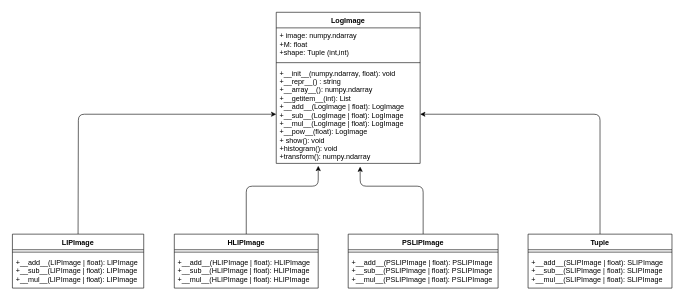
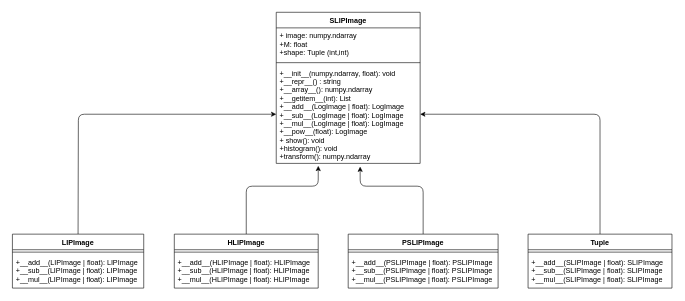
  <mxCell id="0" />
  <mxCell id="1" parent="0" />
- <mxCell id="2" value="LogImage" style="swimlane;fontStyle=1;align=center;verticalAlign=top;childLayout=stackLayout;horizontal=1;startSize=26;horizontalStack=0;resizeParent=1;resizeParentMax=0;resizeLast=0;collapsible=1;marginBottom=0;" parent="1" vertex="1"><mxGeometry x="460" y="20" width="240" height="252" as="geometry" /></mxCell>
+ <mxCell id="2" value="SLIPImage" style="swimlane;fontStyle=1;align=center;verticalAlign=top;childLayout=stackLayout;horizontal=1;startSize=26;horizontalStack=0;resizeParent=1;resizeParentMax=0;resizeLast=0;collapsible=1;marginBottom=0;" parent="1" vertex="1"><mxGeometry x="460" y="20" width="240" height="252" as="geometry" /></mxCell>
  <mxCell id="3" value="+ image: numpy.ndarray&#10;+M: float&#10;+shape: Tuple (int,int)" style="text;strokeColor=none;fillColor=none;align=left;verticalAlign=top;spacingLeft=4;spacingRight=4;overflow=hidden;rotatable=0;points=[[0,0.5],[1,0.5]];portConstraint=eastwest;" parent="2" vertex="1"><mxGeometry y="26" width="240" height="54" as="geometry" /></mxCell>
  <mxCell id="4" value="" style="line;strokeWidth=1;fillColor=none;align=left;verticalAlign=middle;spacingTop=-1;spacingLeft=3;spacingRight=3;rotatable=0;labelPosition=right;points=[];portConstraint=eastwest;" parent="2" vertex="1"><mxGeometry y="80" width="240" height="8" as="geometry" /></mxCell>
  <mxCell id="5" value="+__init__(numpy.ndarray, float): void&#10;+__repr__() : string&#10;+__array__(): numpy.ndarray&#10;+__getitem__(int): List&#10;+__add__(LogImage | float): LogImage&#10;+__sub__(LogImage | float): LogImage&#10;+__mul__(LogImage | float): LogImage&#10;+__pow__(float): LogImage&#10;+ show(): void&#10;+histogram(): void&#10;+transform(): numpy.ndarray&#10;" style="text;strokeColor=none;fillColor=none;align=left;verticalAlign=top;spacingLeft=4;spacingRight=4;overflow=hidden;rotatable=0;points=[[0,0.5],[1,0.5]];portConstraint=eastwest;" parent="2" vertex="1"><mxGeometry y="88" width="240" height="164" as="geometry" /></mxCell>
  <mxCell id="6" style="edgeStyle=none;html=1;exitX=0.5;exitY=0;exitDx=0;exitDy=0;entryX=0;entryY=0.5;entryDx=0;entryDy=0;" parent="1" source="7" target="5" edge="1"><mxGeometry relative="1" as="geometry"><Array as="points"><mxPoint x="130" y="190" /></Array><mxPoint x="450" y="230" as="targetPoint" /></mxGeometry></mxCell>
  <mxCell id="7" value="LIPImage" style="swimlane;fontStyle=1;align=center;verticalAlign=top;childLayout=stackLayout;horizontal=1;startSize=26;horizontalStack=0;resizeParent=1;resizeParentMax=0;resizeLast=0;collapsible=1;marginBottom=0;" parent="1" vertex="1"><mxGeometry x="20" y="390" width="219" height="90" as="geometry" /></mxCell>
  <mxCell id="8" value="" style="line;strokeWidth=1;fillColor=none;align=left;verticalAlign=middle;spacingTop=-1;spacingLeft=3;spacingRight=3;rotatable=0;labelPosition=right;points=[];portConstraint=eastwest;" parent="7" vertex="1"><mxGeometry y="26" width="219" height="8" as="geometry" /></mxCell>
  <mxCell id="9" value="+__add__(LIPImage | float): LIPImage&#10;+__sub__(LIPImage | float): LIPImage&#10;+__mul__(LIPImage | float): LIPImage" style="text;strokeColor=none;fillColor=none;align=left;verticalAlign=top;spacingLeft=4;spacingRight=4;overflow=hidden;rotatable=0;points=[[0,0.5],[1,0.5]];portConstraint=eastwest;" parent="7" vertex="1"><mxGeometry y="34" width="219" height="56" as="geometry" /></mxCell>
  <mxCell id="10" style="edgeStyle=none;html=1;exitX=0.5;exitY=0;exitDx=0;exitDy=0;entryX=0.292;entryY=1.025;entryDx=0;entryDy=0;entryPerimeter=0;" parent="1" source="11" target="5" edge="1"><mxGeometry relative="1" as="geometry"><Array as="points"><mxPoint x="410" y="310" /><mxPoint x="530" y="310" /></Array></mxGeometry></mxCell>
  <mxCell id="11" value="HLIPImage" style="swimlane;fontStyle=1;align=center;verticalAlign=top;childLayout=stackLayout;horizontal=1;startSize=26;horizontalStack=0;resizeParent=1;resizeParentMax=0;resizeLast=0;collapsible=1;marginBottom=0;" parent="1" vertex="1"><mxGeometry x="290" y="390" width="240" height="90" as="geometry" /></mxCell>
  <mxCell id="12" value="" style="line;strokeWidth=1;fillColor=none;align=left;verticalAlign=middle;spacingTop=-1;spacingLeft=3;spacingRight=3;rotatable=0;labelPosition=right;points=[];portConstraint=eastwest;" parent="11" vertex="1"><mxGeometry y="26" width="240" height="8" as="geometry" /></mxCell>
  <mxCell id="13" value="+__add__(HLIPImage | float): HLIPImage&#10;+__sub__(HLIPImage | float): HLIPImage&#10;+__mul__(HLIPImage | float): HLIPImage" style="text;strokeColor=none;fillColor=none;align=left;verticalAlign=top;spacingLeft=4;spacingRight=4;overflow=hidden;rotatable=0;points=[[0,0.5],[1,0.5]];portConstraint=eastwest;" parent="11" vertex="1"><mxGeometry y="34" width="240" height="56" as="geometry" /></mxCell>
  <mxCell id="14" style="edgeStyle=none;html=1;exitX=0.5;exitY=0;exitDx=0;exitDy=0;entryX=0.583;entryY=1.033;entryDx=0;entryDy=0;entryPerimeter=0;" parent="1" source="15" target="5" edge="1"><mxGeometry relative="1" as="geometry"><Array as="points"><mxPoint x="705" y="310" /><mxPoint x="600" y="310" /></Array></mxGeometry></mxCell>
  <mxCell id="15" value="PSLIPImage" style="swimlane;fontStyle=1;align=center;verticalAlign=top;childLayout=stackLayout;horizontal=1;startSize=26;horizontalStack=0;resizeParent=1;resizeParentMax=0;resizeLast=0;collapsible=1;marginBottom=0;" parent="1" vertex="1"><mxGeometry x="580" y="390" width="250" height="90" as="geometry" /></mxCell>
  <mxCell id="16" value="" style="line;strokeWidth=1;fillColor=none;align=left;verticalAlign=middle;spacingTop=-1;spacingLeft=3;spacingRight=3;rotatable=0;labelPosition=right;points=[];portConstraint=eastwest;" parent="15" vertex="1"><mxGeometry y="26" width="250" height="8" as="geometry" /></mxCell>
  <mxCell id="17" value="+__add__(PSLIPImage | float): PSLIPImage&#10;+__sub__(PSLIPImage | float): PSLIPImage&#10;+__mul__(PSLIPImage | float): PSLIPImage" style="text;strokeColor=none;fillColor=none;align=left;verticalAlign=top;spacingLeft=4;spacingRight=4;overflow=hidden;rotatable=0;points=[[0,0.5],[1,0.5]];portConstraint=eastwest;" parent="15" vertex="1"><mxGeometry y="34" width="250" height="56" as="geometry" /></mxCell>
  <mxCell id="18" style="edgeStyle=none;html=1;exitX=0.5;exitY=0;exitDx=0;exitDy=0;entryX=1;entryY=0.5;entryDx=0;entryDy=0;" parent="1" source="19" target="5" edge="1"><mxGeometry relative="1" as="geometry"><Array as="points"><mxPoint x="1000" y="190" /></Array></mxGeometry></mxCell>
  <mxCell id="19" value="Tuple" style="swimlane;fontStyle=1;align=center;verticalAlign=top;childLayout=stackLayout;horizontal=1;startSize=26;horizontalStack=0;resizeParent=1;resizeParentMax=0;resizeLast=0;collapsible=1;marginBottom=0;" parent="1" vertex="1"><mxGeometry x="880" y="390" width="240" height="90" as="geometry" /></mxCell>
  <mxCell id="20" value="" style="line;strokeWidth=1;fillColor=none;align=left;verticalAlign=middle;spacingTop=-1;spacingLeft=3;spacingRight=3;rotatable=0;labelPosition=right;points=[];portConstraint=eastwest;" parent="19" vertex="1"><mxGeometry y="26" width="240" height="8" as="geometry" /></mxCell>
  <mxCell id="21" value="+__add__(SLIPImage | float): SLIPImage&#10;+__sub__(SLIPImage | float): SLIPImage&#10;+__mul__(SLIPImage | float): SLIPImage" style="text;strokeColor=none;fillColor=none;align=left;verticalAlign=top;spacingLeft=4;spacingRight=4;overflow=hidden;rotatable=0;points=[[0,0.5],[1,0.5]];portConstraint=eastwest;" parent="19" vertex="1"><mxGeometry y="34" width="240" height="56" as="geometry" /></mxCell>
